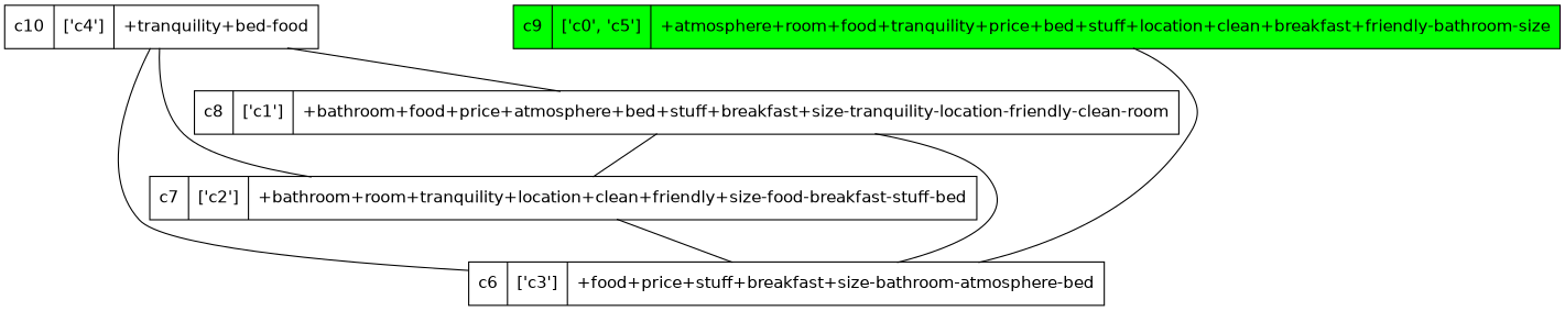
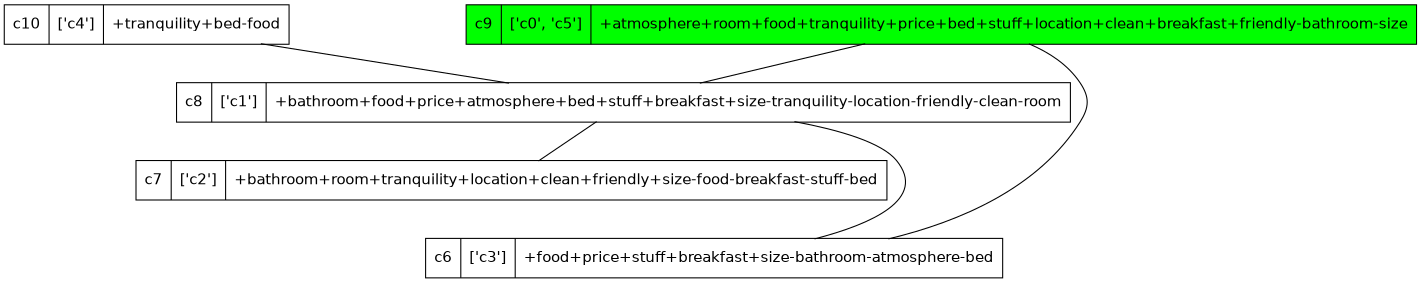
  strict digraph {
    fontname="DejaVu Sans"
    node [fontname="DejaVu Sans" shape=record]
    edge [dir=none fontname="DejaVu Sans"]
    n1 [label="c10 | ['c4'] | +tranquility+bed-food"]
    n2 [label="c8 | ['c1'] | +bathroom+food+price+atmosphere+bed+stuff+breakfast+size-tranquility-location-friendly-clean-room"]
    n3 [label="c7 | ['c2'] | +bathroom+room+tranquility+location+clean+friendly+size-food-breakfast-stuff-bed"]
    n4 [label="c6 | ['c3'] | +food+price+stuff+breakfast+size-bathroom-atmosphere-bed"]
    n5 [fillcolor=green label="c9 | ['c0', 'c5'] | +atmosphere+room+food+tranquility+price+bed+stuff+location+clean+breakfast+friendly-bathroom-size" style=filled]
    n1 -> n2
-   n1 -> n3
-   n1 -> n4
    n2 -> n3
    n2 -> n4
-   n3 -> n4
+   n5 -> n2
    n5 -> n4
  }
